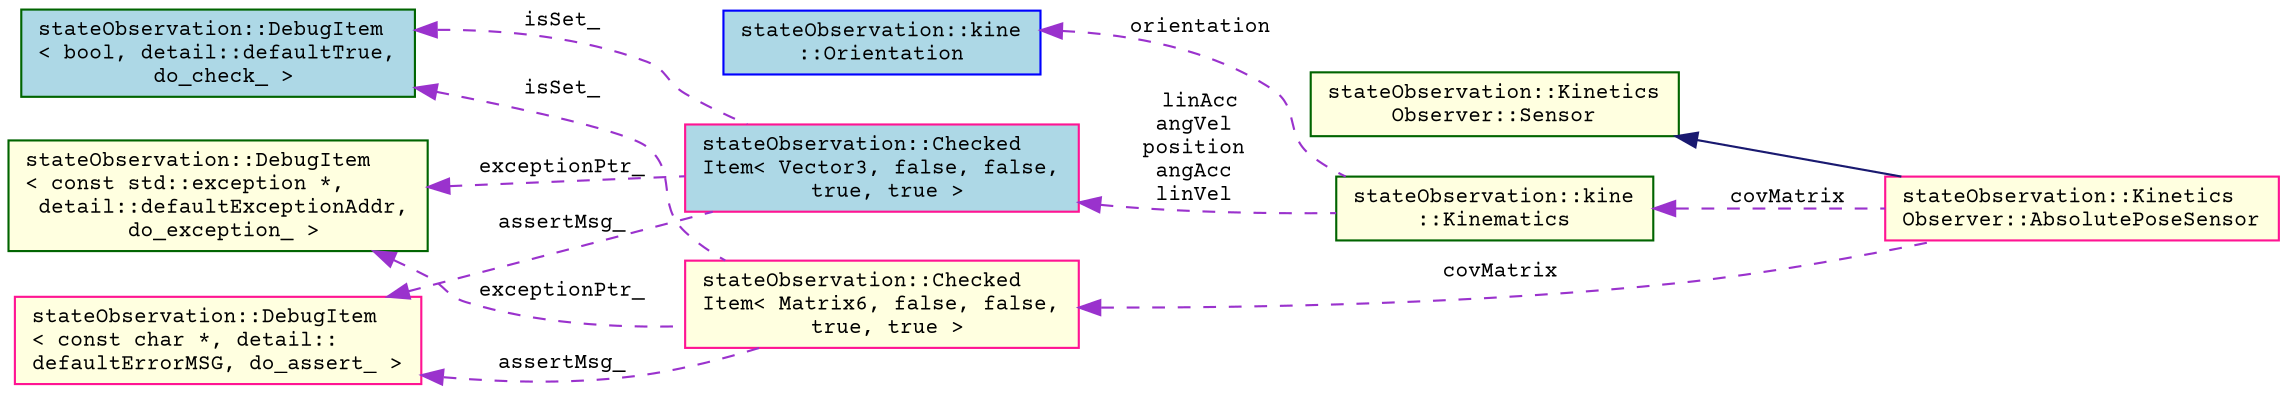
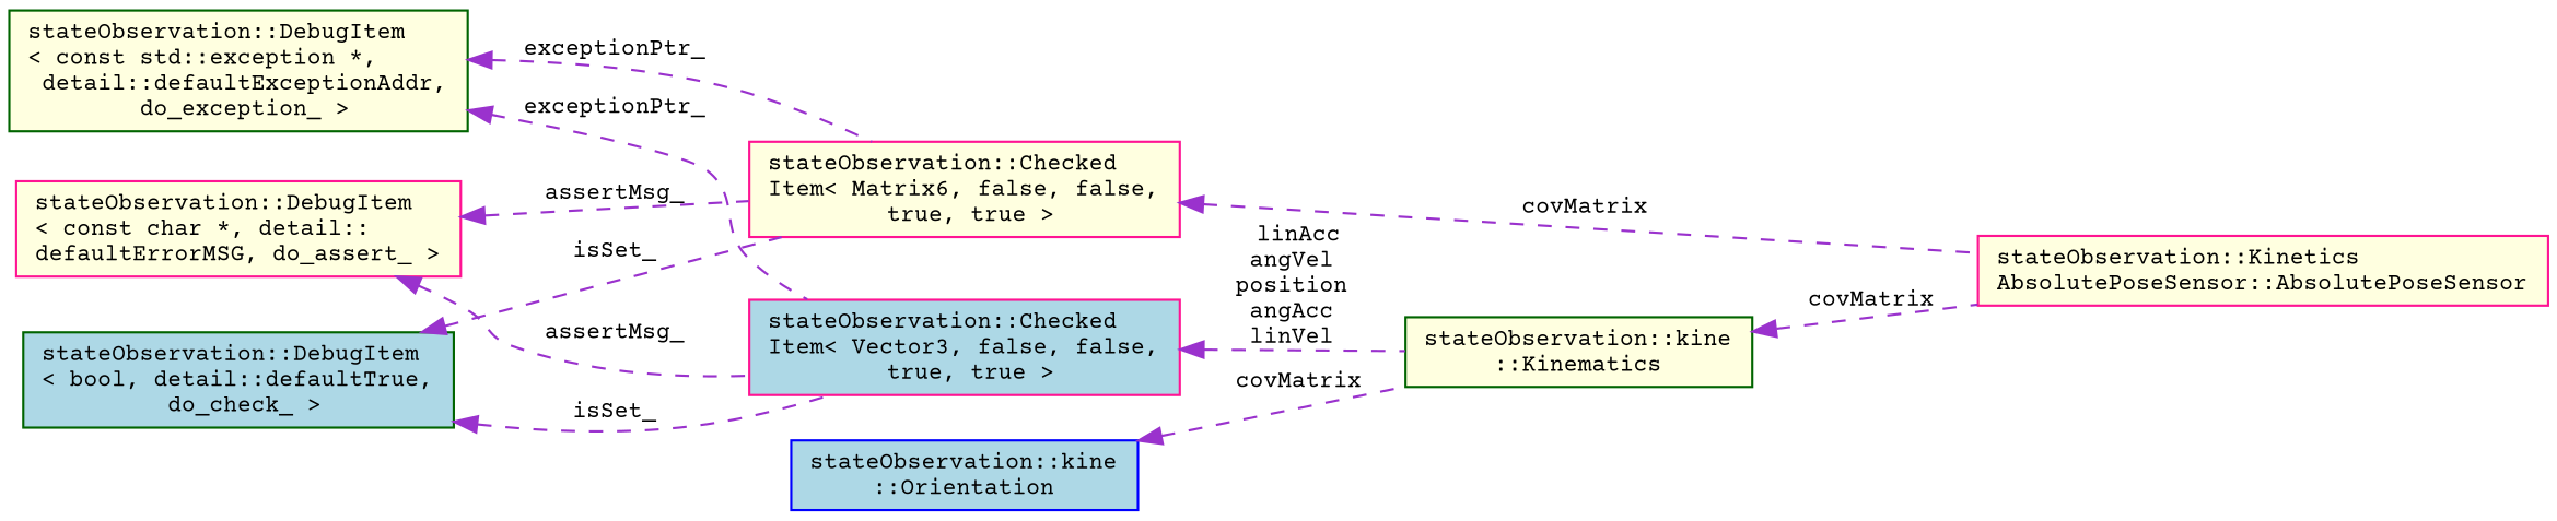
  digraph {
    fontname="Courier Prime"
    rankdir=LR
    node [color=deeppink fillcolor=lightyellow fontname="Courier Prime" fontsize=10 shape=record style=filled]
    edge [color=darkorchid3 dir=back fontname="Courier Prime" fontsize=10 labelfontname=Helvetica labelfontsize=10 style=dashed]
-   n1 [fontcolor=black height=0.2 label="stateObservation::Kinetics\lObserver::AbsolutePoseSensor" width=0.4]
-   n2 [color=darkgreen height=0.2 label="stateObservation::Kinetics\lObserver::Sensor" width=0.4]
+   n1 [fontcolor=black height=0.2 label="stateObservation::Kinetics\lAbsolutePoseSensor::AbsolutePoseSensor" width=0.4]
    n3 [height=0.2 label="stateObservation::Checked\lItem\< Matrix6, false, false,\l true, true \>" width=0.4]
    n4 [color=darkgreen height=0.2 label="stateObservation::DebugItem\l\< const std::exception *,\l detail::defaultExceptionAddr,\l do_exception_ \>" width=0.4]
    n5 [fillcolor=lightblue height=0.2 label="stateObservation::Checked\lItem\< Vector3, false, false,\l true, true \>" width=0.4]
    n6 [color=darkgreen height=0.2 label="stateObservation::kine\l::Kinematics" width=0.4]
    n7 [color=darkgreen fillcolor=lightblue height=0.2 label="stateObservation::DebugItem\l\< bool, detail::defaultTrue,\l do_check_ \>" width=0.4]
    n8 [height=0.2 label="stateObservation::DebugItem\l\< const char *, detail::\ldefaultErrorMSG, do_assert_ \>" width=0.4]
    n9 [color=blue fillcolor=lightblue height=0.2 label="stateObservation::kine\l::Orientation" width=0.4]
-   n2 -> n1 [color=midnightblue style=solid]
    n3 -> n1 [label=" covMatrix"]
    n4 -> n3 [label=" exceptionPtr_"]
    n4 -> n5 [label=" exceptionPtr_"]
    n5 -> n6 [label=" linAcc\nangVel\nposition\nangAcc\nlinVel"]
    n6 -> n1 [label=" covMatrix"]
    n7 -> n3 [label=" isSet_"]
    n7 -> n5 [label=" isSet_"]
    n8 -> n3 [label=" assertMsg_"]
    n8 -> n5 [label=" assertMsg_"]
-   n9 -> n6 [label=" orientation"]
+   n9 -> n6 [label=" covMatrix"]
  }
